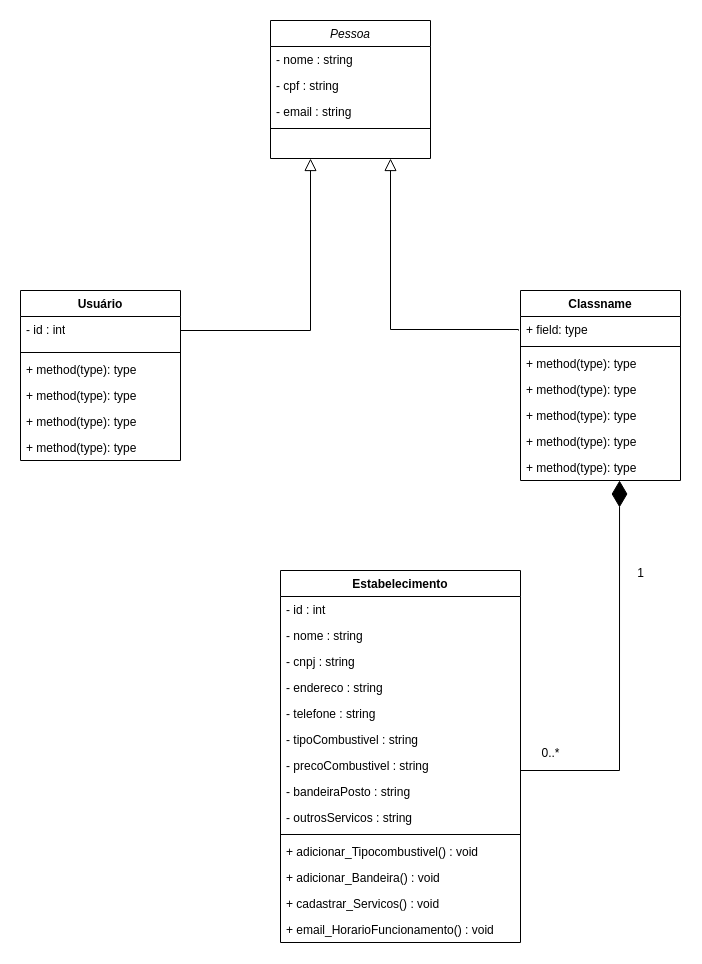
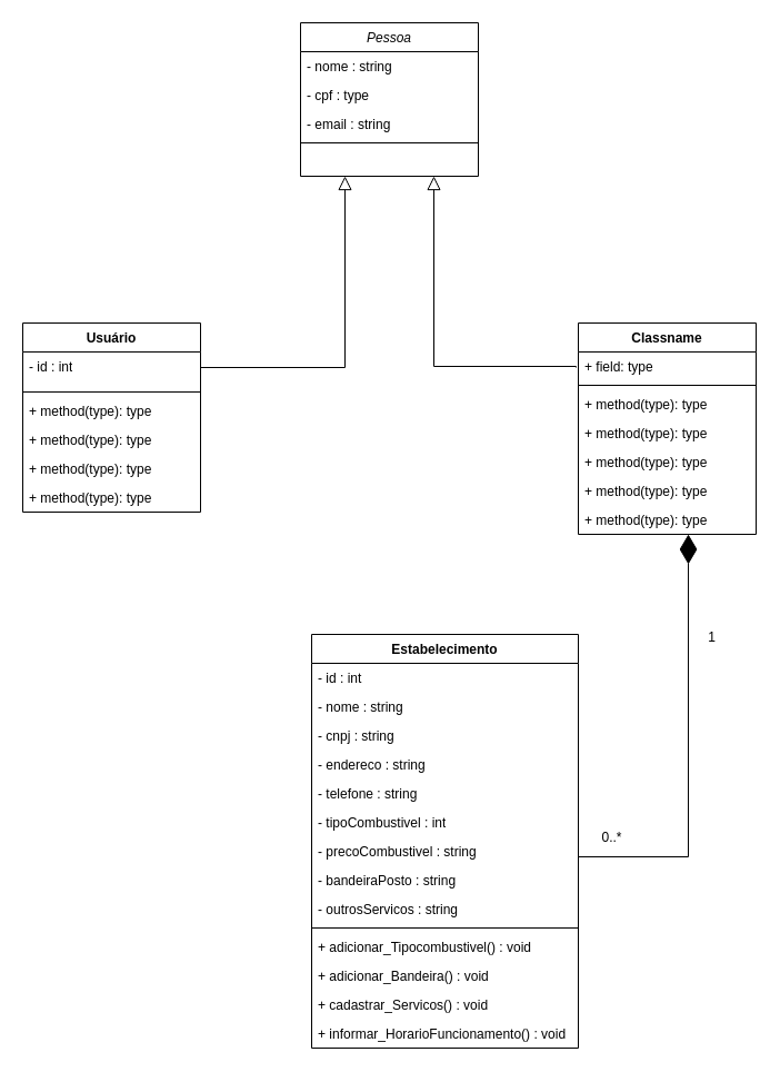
  <mxCell id="0" />
  <mxCell id="1" parent="0" />
  <mxCell id="2" value="Pessoa" style="swimlane;fontStyle=2;align=center;verticalAlign=top;childLayout=stackLayout;horizontal=1;startSize=26;horizontalStack=0;resizeParent=1;resizeLast=0;collapsible=1;marginBottom=0;rounded=0;shadow=0;strokeWidth=1;" parent="1" vertex="1"><mxGeometry x="270" y="20" width="160" height="138" as="geometry"><mxRectangle x="230" y="140" width="160" height="26" as="alternateBounds" /></mxGeometry></mxCell>
  <mxCell id="3" value="- nome : string" style="text;align=left;verticalAlign=top;spacingLeft=4;spacingRight=4;overflow=hidden;rotatable=0;points=[[0,0.5],[1,0.5]];portConstraint=eastwest;" parent="2" vertex="1"><mxGeometry y="26" width="160" height="26" as="geometry" /></mxCell>
- <mxCell id="4" value="- cpf : string" style="text;align=left;verticalAlign=top;spacingLeft=4;spacingRight=4;overflow=hidden;rotatable=0;points=[[0,0.5],[1,0.5]];portConstraint=eastwest;rounded=0;shadow=0;html=0;" parent="2" vertex="1"><mxGeometry y="52" width="160" height="26" as="geometry" /></mxCell>
+ <mxCell id="4" value="- cpf : type" style="text;align=left;verticalAlign=top;spacingLeft=4;spacingRight=4;overflow=hidden;rotatable=0;points=[[0,0.5],[1,0.5]];portConstraint=eastwest;rounded=0;shadow=0;html=0;" parent="2" vertex="1"><mxGeometry y="52" width="160" height="26" as="geometry" /></mxCell>
  <mxCell id="5" value="- email : string" style="text;align=left;verticalAlign=top;spacingLeft=4;spacingRight=4;overflow=hidden;rotatable=0;points=[[0,0.5],[1,0.5]];portConstraint=eastwest;rounded=0;shadow=0;html=0;" parent="2" vertex="1"><mxGeometry y="78" width="160" height="26" as="geometry" /></mxCell>
  <mxCell id="6" value="" style="line;html=1;strokeWidth=1;align=left;verticalAlign=middle;spacingTop=-1;spacingLeft=3;spacingRight=3;rotatable=0;labelPosition=right;points=[];portConstraint=eastwest;" parent="2" vertex="1"><mxGeometry y="104" width="160" height="8" as="geometry" /></mxCell>
  <mxCell id="7" value="" style="endArrow=block;endSize=10;endFill=0;shadow=0;strokeWidth=1;rounded=0;curved=0;edgeStyle=elbowEdgeStyle;elbow=vertical;exitX=1;exitY=0.5;exitDx=0;exitDy=0;entryX=0.25;entryY=1;entryDx=0;entryDy=0;" parent="1" target="2" edge="1"><mxGeometry width="160" relative="1" as="geometry"><mxPoint x="180" y="428" as="sourcePoint" /><mxPoint x="130" y="93" as="targetPoint" /><Array as="points"><mxPoint x="260" y="330" /></Array></mxGeometry></mxCell>
  <mxCell id="8" value="Usuário" style="swimlane;fontStyle=1;align=center;verticalAlign=top;childLayout=stackLayout;horizontal=1;startSize=26;horizontalStack=0;resizeParent=1;resizeParentMax=0;resizeLast=0;collapsible=1;marginBottom=0;whiteSpace=wrap;html=1;" vertex="1" parent="1"><mxGeometry x="20" y="290" width="160" height="170" as="geometry" /></mxCell>
  <mxCell id="9" value="- id : int" style="text;strokeColor=none;fillColor=none;align=left;verticalAlign=top;spacingLeft=4;spacingRight=4;overflow=hidden;rotatable=0;points=[[0,0.5],[1,0.5]];portConstraint=eastwest;whiteSpace=wrap;html=1;" vertex="1" parent="8"><mxGeometry y="26" width="160" height="32" as="geometry" /></mxCell>
  <mxCell id="10" value="" style="line;strokeWidth=1;fillColor=none;align=left;verticalAlign=middle;spacingTop=-1;spacingLeft=3;spacingRight=3;rotatable=0;labelPosition=right;points=[];portConstraint=eastwest;strokeColor=inherit;" vertex="1" parent="8"><mxGeometry y="58" width="160" height="8" as="geometry" /></mxCell>
  <mxCell id="11" value="+ method(type): type" style="text;strokeColor=none;fillColor=none;align=left;verticalAlign=top;spacingLeft=4;spacingRight=4;overflow=hidden;rotatable=0;points=[[0,0.5],[1,0.5]];portConstraint=eastwest;whiteSpace=wrap;html=1;" vertex="1" parent="8"><mxGeometry y="66" width="160" height="26" as="geometry" /></mxCell>
  <mxCell id="12" value="+ method(type): type" style="text;strokeColor=none;fillColor=none;align=left;verticalAlign=top;spacingLeft=4;spacingRight=4;overflow=hidden;rotatable=0;points=[[0,0.5],[1,0.5]];portConstraint=eastwest;whiteSpace=wrap;html=1;" vertex="1" parent="8"><mxGeometry y="92" width="160" height="26" as="geometry" /></mxCell>
  <mxCell id="13" value="+ method(type): type" style="text;strokeColor=none;fillColor=none;align=left;verticalAlign=top;spacingLeft=4;spacingRight=4;overflow=hidden;rotatable=0;points=[[0,0.5],[1,0.5]];portConstraint=eastwest;whiteSpace=wrap;html=1;" vertex="1" parent="8"><mxGeometry y="118" width="160" height="26" as="geometry" /></mxCell>
  <mxCell id="14" value="+ method(type): type" style="text;strokeColor=none;fillColor=none;align=left;verticalAlign=top;spacingLeft=4;spacingRight=4;overflow=hidden;rotatable=0;points=[[0,0.5],[1,0.5]];portConstraint=eastwest;whiteSpace=wrap;html=1;" vertex="1" parent="8"><mxGeometry y="144" width="160" height="26" as="geometry" /></mxCell>
  <mxCell id="15" value="Classname" style="swimlane;fontStyle=1;align=center;verticalAlign=top;childLayout=stackLayout;horizontal=1;startSize=26;horizontalStack=0;resizeParent=1;resizeParentMax=0;resizeLast=0;collapsible=1;marginBottom=0;whiteSpace=wrap;html=1;" vertex="1" parent="1"><mxGeometry x="520" y="290" width="160" height="190" as="geometry" /></mxCell>
  <mxCell id="16" value="+ field: type" style="text;strokeColor=none;fillColor=none;align=left;verticalAlign=top;spacingLeft=4;spacingRight=4;overflow=hidden;rotatable=0;points=[[0,0.5],[1,0.5]];portConstraint=eastwest;whiteSpace=wrap;html=1;" vertex="1" parent="15"><mxGeometry y="26" width="160" height="26" as="geometry" /></mxCell>
  <mxCell id="17" value="" style="line;strokeWidth=1;fillColor=none;align=left;verticalAlign=middle;spacingTop=-1;spacingLeft=3;spacingRight=3;rotatable=0;labelPosition=right;points=[];portConstraint=eastwest;strokeColor=inherit;" vertex="1" parent="15"><mxGeometry y="52" width="160" height="8" as="geometry" /></mxCell>
  <mxCell id="18" value="+ method(type): type" style="text;strokeColor=none;fillColor=none;align=left;verticalAlign=top;spacingLeft=4;spacingRight=4;overflow=hidden;rotatable=0;points=[[0,0.5],[1,0.5]];portConstraint=eastwest;whiteSpace=wrap;html=1;" vertex="1" parent="15"><mxGeometry y="60" width="160" height="26" as="geometry" /></mxCell>
  <mxCell id="19" value="+ method(type): type" style="text;strokeColor=none;fillColor=none;align=left;verticalAlign=top;spacingLeft=4;spacingRight=4;overflow=hidden;rotatable=0;points=[[0,0.5],[1,0.5]];portConstraint=eastwest;whiteSpace=wrap;html=1;" vertex="1" parent="15"><mxGeometry y="86" width="160" height="26" as="geometry" /></mxCell>
  <mxCell id="20" value="+ method(type): type" style="text;strokeColor=none;fillColor=none;align=left;verticalAlign=top;spacingLeft=4;spacingRight=4;overflow=hidden;rotatable=0;points=[[0,0.5],[1,0.5]];portConstraint=eastwest;whiteSpace=wrap;html=1;" vertex="1" parent="15"><mxGeometry y="112" width="160" height="26" as="geometry" /></mxCell>
  <mxCell id="21" value="+ method(type): type" style="text;strokeColor=none;fillColor=none;align=left;verticalAlign=top;spacingLeft=4;spacingRight=4;overflow=hidden;rotatable=0;points=[[0,0.5],[1,0.5]];portConstraint=eastwest;whiteSpace=wrap;html=1;" vertex="1" parent="15"><mxGeometry y="138" width="160" height="26" as="geometry" /></mxCell>
  <mxCell id="22" value="+ method(type): type" style="text;strokeColor=none;fillColor=none;align=left;verticalAlign=top;spacingLeft=4;spacingRight=4;overflow=hidden;rotatable=0;points=[[0,0.5],[1,0.5]];portConstraint=eastwest;whiteSpace=wrap;html=1;" vertex="1" parent="15"><mxGeometry y="164" width="160" height="26" as="geometry" /></mxCell>
  <mxCell id="23" value="" style="endArrow=block;endSize=10;endFill=0;shadow=0;strokeWidth=1;rounded=0;curved=0;edgeStyle=elbowEdgeStyle;elbow=vertical;entryX=0.75;entryY=1;entryDx=0;entryDy=0;" edge="1" parent="1" target="2"><mxGeometry width="160" relative="1" as="geometry"><mxPoint x="518" y="330" as="sourcePoint" /><mxPoint x="360" y="168" as="targetPoint" /><Array as="points"><mxPoint x="460" y="329" /></Array></mxGeometry></mxCell>
  <mxCell id="24" value="Estabelecimento" style="swimlane;fontStyle=1;align=center;verticalAlign=top;childLayout=stackLayout;horizontal=1;startSize=26;horizontalStack=0;resizeParent=1;resizeParentMax=0;resizeLast=0;collapsible=1;marginBottom=0;whiteSpace=wrap;html=1;" vertex="1" parent="1"><mxGeometry x="280" y="570" width="240" height="372" as="geometry" /></mxCell>
  <mxCell id="25" value="- id : int&lt;span style=&quot;white-space: pre;&quot;&gt;&#09;&lt;/span&gt;&lt;span style=&quot;white-space: pre;&quot;&gt;&#09;&lt;/span&gt;" style="text;strokeColor=none;fillColor=none;align=left;verticalAlign=top;spacingLeft=4;spacingRight=4;overflow=hidden;rotatable=0;points=[[0,0.5],[1,0.5]];portConstraint=eastwest;whiteSpace=wrap;html=1;" vertex="1" parent="24"><mxGeometry y="26" width="240" height="26" as="geometry" /></mxCell>
  <mxCell id="26" value="- nome : string" style="text;strokeColor=none;fillColor=none;align=left;verticalAlign=top;spacingLeft=4;spacingRight=4;overflow=hidden;rotatable=0;points=[[0,0.5],[1,0.5]];portConstraint=eastwest;whiteSpace=wrap;html=1;" vertex="1" parent="24"><mxGeometry y="52" width="240" height="26" as="geometry" /></mxCell>
  <mxCell id="27" value="- cnpj : string" style="text;strokeColor=none;fillColor=none;align=left;verticalAlign=top;spacingLeft=4;spacingRight=4;overflow=hidden;rotatable=0;points=[[0,0.5],[1,0.5]];portConstraint=eastwest;whiteSpace=wrap;html=1;" vertex="1" parent="24"><mxGeometry y="78" width="240" height="26" as="geometry" /></mxCell>
  <mxCell id="28" value="- endereco : string" style="text;strokeColor=none;fillColor=none;align=left;verticalAlign=top;spacingLeft=4;spacingRight=4;overflow=hidden;rotatable=0;points=[[0,0.5],[1,0.5]];portConstraint=eastwest;whiteSpace=wrap;html=1;" vertex="1" parent="24"><mxGeometry y="104" width="240" height="26" as="geometry" /></mxCell>
  <mxCell id="29" value="- telefone : string" style="text;strokeColor=none;fillColor=none;align=left;verticalAlign=top;spacingLeft=4;spacingRight=4;overflow=hidden;rotatable=0;points=[[0,0.5],[1,0.5]];portConstraint=eastwest;whiteSpace=wrap;html=1;" vertex="1" parent="24"><mxGeometry y="130" width="240" height="26" as="geometry" /></mxCell>
- <mxCell id="30" value="- tipoCombustivel : string" style="text;strokeColor=none;fillColor=none;align=left;verticalAlign=top;spacingLeft=4;spacingRight=4;overflow=hidden;rotatable=0;points=[[0,0.5],[1,0.5]];portConstraint=eastwest;whiteSpace=wrap;html=1;" vertex="1" parent="24"><mxGeometry y="156" width="240" height="26" as="geometry" /></mxCell>
+ <mxCell id="30" value="- tipoCombustivel : int" style="text;strokeColor=none;fillColor=none;align=left;verticalAlign=top;spacingLeft=4;spacingRight=4;overflow=hidden;rotatable=0;points=[[0,0.5],[1,0.5]];portConstraint=eastwest;whiteSpace=wrap;html=1;" vertex="1" parent="24"><mxGeometry y="156" width="240" height="26" as="geometry" /></mxCell>
  <mxCell id="31" value="- precoCombustivel : string" style="text;strokeColor=none;fillColor=none;align=left;verticalAlign=top;spacingLeft=4;spacingRight=4;overflow=hidden;rotatable=0;points=[[0,0.5],[1,0.5]];portConstraint=eastwest;whiteSpace=wrap;html=1;" vertex="1" parent="24"><mxGeometry y="182" width="240" height="26" as="geometry" /></mxCell>
  <mxCell id="32" value="- bandeiraPosto : string" style="text;strokeColor=none;fillColor=none;align=left;verticalAlign=top;spacingLeft=4;spacingRight=4;overflow=hidden;rotatable=0;points=[[0,0.5],[1,0.5]];portConstraint=eastwest;whiteSpace=wrap;html=1;" vertex="1" parent="24"><mxGeometry y="208" width="240" height="26" as="geometry" /></mxCell>
  <mxCell id="33" value="- outrosServicos : string" style="text;strokeColor=none;fillColor=none;align=left;verticalAlign=top;spacingLeft=4;spacingRight=4;overflow=hidden;rotatable=0;points=[[0,0.5],[1,0.5]];portConstraint=eastwest;whiteSpace=wrap;html=1;" vertex="1" parent="24"><mxGeometry y="234" width="240" height="26" as="geometry" /></mxCell>
  <mxCell id="34" value="" style="line;strokeWidth=1;fillColor=none;align=left;verticalAlign=middle;spacingTop=-1;spacingLeft=3;spacingRight=3;rotatable=0;labelPosition=right;points=[];portConstraint=eastwest;strokeColor=inherit;" vertex="1" parent="24"><mxGeometry y="260" width="240" height="8" as="geometry" /></mxCell>
  <mxCell id="35" value="+ adicionar_Tipocombustivel() : void" style="text;strokeColor=none;fillColor=none;align=left;verticalAlign=top;spacingLeft=4;spacingRight=4;overflow=hidden;rotatable=0;points=[[0,0.5],[1,0.5]];portConstraint=eastwest;whiteSpace=wrap;html=1;" vertex="1" parent="24"><mxGeometry y="268" width="240" height="26" as="geometry" /></mxCell>
  <mxCell id="36" value="+ adicionar_Bandeira() : void" style="text;strokeColor=none;fillColor=none;align=left;verticalAlign=top;spacingLeft=4;spacingRight=4;overflow=hidden;rotatable=0;points=[[0,0.5],[1,0.5]];portConstraint=eastwest;whiteSpace=wrap;html=1;" vertex="1" parent="24"><mxGeometry y="294" width="240" height="26" as="geometry" /></mxCell>
  <mxCell id="37" value="+ cadastrar_Servicos() : void" style="text;strokeColor=none;fillColor=none;align=left;verticalAlign=top;spacingLeft=4;spacingRight=4;overflow=hidden;rotatable=0;points=[[0,0.5],[1,0.5]];portConstraint=eastwest;whiteSpace=wrap;html=1;" vertex="1" parent="24"><mxGeometry y="320" width="240" height="26" as="geometry" /></mxCell>
- <mxCell id="38" value="+ email_HorarioFuncionamento() : void" style="text;strokeColor=none;fillColor=none;align=left;verticalAlign=top;spacingLeft=4;spacingRight=4;overflow=hidden;rotatable=0;points=[[0,0.5],[1,0.5]];portConstraint=eastwest;whiteSpace=wrap;html=1;" vertex="1" parent="24"><mxGeometry y="346" width="240" height="26" as="geometry" /></mxCell>
+ <mxCell id="38" value="+ informar_HorarioFuncionamento() : void" style="text;strokeColor=none;fillColor=none;align=left;verticalAlign=top;spacingLeft=4;spacingRight=4;overflow=hidden;rotatable=0;points=[[0,0.5],[1,0.5]];portConstraint=eastwest;whiteSpace=wrap;html=1;" vertex="1" parent="24"><mxGeometry y="346" width="240" height="26" as="geometry" /></mxCell>
  <mxCell id="39" value="" style="endArrow=diamondThin;endFill=1;endSize=24;html=1;rounded=0;edgeStyle=orthogonalEdgeStyle;exitX=1;exitY=0.12;exitDx=0;exitDy=0;exitPerimeter=0;" edge="1" parent="1" source="32"><mxGeometry width="160" relative="1" as="geometry"><mxPoint x="520" y="770" as="sourcePoint" /><mxPoint x="619.04" y="480" as="targetPoint" /><Array as="points"><mxPoint x="520" y="770" /><mxPoint x="619" y="770" /></Array></mxGeometry></mxCell>
  <mxCell id="40" value="1" style="text;html=1;align=center;verticalAlign=middle;resizable=0;points=[];autosize=1;strokeColor=none;fillColor=none;" vertex="1" parent="1"><mxGeometry x="625" y="558" width="30" height="30" as="geometry" /></mxCell>
  <mxCell id="41" value="0..*" style="text;html=1;align=center;verticalAlign=middle;resizable=0;points=[];autosize=1;strokeColor=none;fillColor=none;" vertex="1" parent="1"><mxGeometry x="530" y="738" width="40" height="30" as="geometry" /></mxCell>
